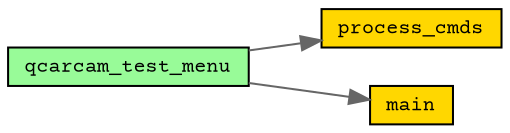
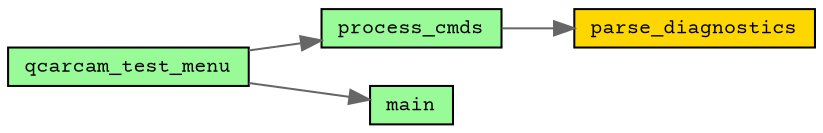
  digraph {
    fontname="Courier Prime"
    rankdir=RL
    node [color=black fillcolor=gold fontname="Courier Prime" fontsize=10 shape=record style=filled]
    edge [color=gray40 dir=back fontname="Courier Prime" fontsize=10 labelfontname=Helvetica labelfontsize=10 style=solid]
-   n2 [height=0.2 label=process_cmds width=0.4]
+   n1 [fontcolor=black height=0.2 label=parse_diagnostics width=0.4]
+   n2 [fillcolor=palegreen height=0.2 label=process_cmds width=0.4]
    n3 [fillcolor=palegreen height=0.2 label=qcarcam_test_menu width=0.4]
-   n4 [height=0.2 label=main width=0.4]
+   n4 [fillcolor=palegreen height=0.2 label=main width=0.4]
+   n1 -> n2
    n2 -> n3
    n4 -> n3
  }
